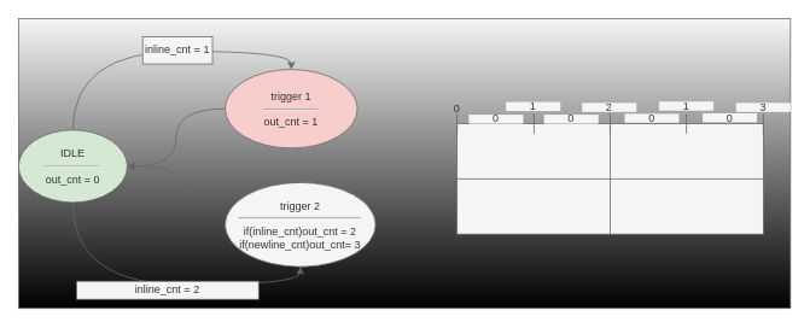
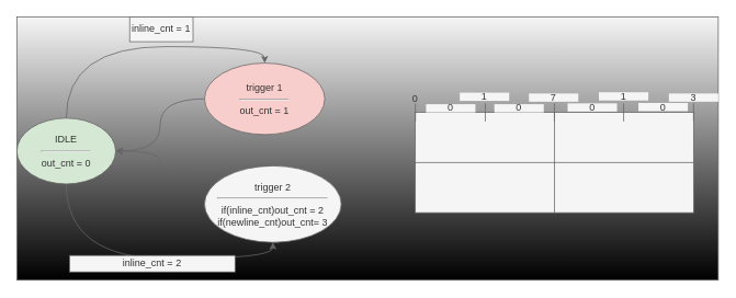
  <mxCell id="0" />
  <mxCell id="1" parent="0" />
  <mxCell id="2" value="" style="group;movable=1;resizable=1;rotatable=1;deletable=1;editable=1;connectable=1;noLabel=1;fillColor=#f5f5f5;fontColor=#333333;strokeColor=#666666;fillStyle=auto;gradientColor=default;" vertex="1" connectable="0" parent="1"><mxGeometry x="20" y="20" width="852" height="320" as="geometry" /></mxCell>
  <mxCell id="3" value="IDLE&lt;hr&gt;out_cnt = 0" style="ellipse;whiteSpace=wrap;html=1;fillColor=#d5e8d4;fontColor=#333333;strokeColor=#666666;movable=1;resizable=1;rotatable=1;deletable=1;editable=1;connectable=1;" parent="2" vertex="1"><mxGeometry y="123" width="120" height="80" as="geometry" /></mxCell>
  <mxCell id="4" style="edgeStyle=orthogonalEdgeStyle;rounded=0;orthogonalLoop=1;jettySize=auto;html=1;entryX=1;entryY=0.5;entryDx=0;entryDy=0;curved=1;fillColor=#f5f5f5;strokeColor=#666666;movable=1;resizable=1;rotatable=1;deletable=1;editable=1;connectable=1;" parent="2" source="5" target="3" edge="1"><mxGeometry relative="1" as="geometry" /></mxCell>
  <mxCell id="5" value="trigger 1&lt;hr&gt;out_cnt = 1" style="ellipse;whiteSpace=wrap;html=1;fillColor=#f8cecc;fontColor=#333333;strokeColor=#666666;movable=1;resizable=1;rotatable=1;deletable=1;editable=1;connectable=1;" parent="2" vertex="1"><mxGeometry x="228" y="56" width="146" height="87" as="geometry" /></mxCell>
  <mxCell id="6" style="edgeStyle=orthogonalEdgeStyle;rounded=0;orthogonalLoop=1;jettySize=auto;html=1;exitX=0.5;exitY=0;exitDx=0;exitDy=0;entryX=0.5;entryY=0;entryDx=0;entryDy=0;curved=1;fillColor=#f5f5f5;strokeColor=#666666;movable=1;resizable=1;rotatable=1;deletable=1;editable=1;connectable=1;" parent="2" source="3" target="5" edge="1"><mxGeometry relative="1" as="geometry" /></mxCell>
  <mxCell id="7" style="edgeStyle=orthogonalEdgeStyle;rounded=0;orthogonalLoop=1;jettySize=auto;html=1;exitX=0.5;exitY=0;exitDx=0;exitDy=0;entryX=1;entryY=0.5;entryDx=0;entryDy=0;curved=1;fillColor=#f5f5f5;strokeColor=#666666;movable=1;resizable=1;rotatable=1;deletable=1;editable=1;connectable=1;" parent="2" source="8" target="3" edge="1"><mxGeometry relative="1" as="geometry"><Array as="points"><mxPoint x="288" y="188" /><mxPoint x="174" y="188" /><mxPoint x="174" y="163" /></Array></mxGeometry></mxCell>
  <mxCell id="8" value="trigger 2&lt;hr&gt;if(inline_cnt)out_cnt = 2&lt;br&gt;if(newline_cnt)out_cnt= 3" style="ellipse;whiteSpace=wrap;html=1;fillColor=#f5f5f5;fontColor=#333333;strokeColor=#666666;movable=1;resizable=1;rotatable=1;deletable=1;editable=1;connectable=1;" parent="2" vertex="1"><mxGeometry x="228" y="181" width="166" height="93" as="geometry" /></mxCell>
  <mxCell id="9" style="edgeStyle=orthogonalEdgeStyle;rounded=0;orthogonalLoop=1;jettySize=auto;html=1;exitX=0.5;exitY=1;exitDx=0;exitDy=0;entryX=0.5;entryY=1;entryDx=0;entryDy=0;curved=1;fillColor=#f5f5f5;strokeColor=#666666;movable=1;resizable=1;rotatable=1;deletable=1;editable=1;connectable=1;" parent="2" source="3" target="8" edge="1"><mxGeometry relative="1" as="geometry" /></mxCell>
  <mxCell id="10" value="" style="rounded=0;whiteSpace=wrap;html=1;fillColor=#f5f5f5;fontColor=#333333;strokeColor=#666666;movable=1;resizable=1;rotatable=1;deletable=1;editable=1;connectable=1;" parent="2" vertex="1"><mxGeometry x="484" y="116" width="338" height="122" as="geometry" /></mxCell>
  <mxCell id="11" value="" style="endArrow=none;html=1;rounded=0;entryX=0.5;entryY=0;entryDx=0;entryDy=0;exitX=0.5;exitY=1;exitDx=0;exitDy=0;fillColor=#f5f5f5;strokeColor=#666666;movable=1;resizable=1;rotatable=1;deletable=1;editable=1;connectable=1;" parent="2" source="10" target="10" edge="1"><mxGeometry width="50" height="50" relative="1" as="geometry"><mxPoint x="665" y="225" as="sourcePoint" /><mxPoint x="715" y="175" as="targetPoint" /></mxGeometry></mxCell>
  <mxCell id="12" value="" style="endArrow=none;html=1;rounded=0;entryX=1;entryY=0.5;entryDx=0;entryDy=0;exitX=0;exitY=0.5;exitDx=0;exitDy=0;fillColor=#f5f5f5;strokeColor=#666666;movable=1;resizable=1;rotatable=1;deletable=1;editable=1;connectable=1;" parent="2" source="10" target="10" edge="1"><mxGeometry width="50" height="50" relative="1" as="geometry"><mxPoint x="613" y="345" as="sourcePoint" /><mxPoint x="613" y="223" as="targetPoint" /></mxGeometry></mxCell>
  <mxCell id="13" value="" style="endArrow=none;html=1;rounded=0;fillColor=#f5f5f5;strokeColor=#666666;movable=1;resizable=1;rotatable=1;deletable=1;editable=1;connectable=1;" parent="2" edge="1"><mxGeometry width="50" height="50" relative="1" as="geometry"><mxPoint x="569" y="105" as="sourcePoint" /><mxPoint x="569" y="127" as="targetPoint" /></mxGeometry></mxCell>
  <mxCell id="14" value="" style="endArrow=none;html=1;rounded=0;fillColor=#f5f5f5;strokeColor=#666666;movable=1;resizable=1;rotatable=1;deletable=1;editable=1;connectable=1;" parent="2" edge="1"><mxGeometry width="50" height="50" relative="1" as="geometry"><mxPoint x="652.92" y="105" as="sourcePoint" /><mxPoint x="652.92" y="127" as="targetPoint" /></mxGeometry></mxCell>
  <mxCell id="15" value="" style="endArrow=none;html=1;rounded=0;fillColor=#f5f5f5;strokeColor=#666666;movable=1;resizable=1;rotatable=1;deletable=1;editable=1;connectable=1;" parent="2" edge="1"><mxGeometry width="50" height="50" relative="1" as="geometry"><mxPoint x="737" y="105" as="sourcePoint" /><mxPoint x="737" y="127" as="targetPoint" /></mxGeometry></mxCell>
  <mxCell id="16" value="" style="endArrow=none;html=1;rounded=0;fillColor=#f5f5f5;strokeColor=#666666;movable=1;resizable=1;rotatable=1;deletable=1;editable=1;connectable=1;" parent="2" edge="1"><mxGeometry width="50" height="50" relative="1" as="geometry"><mxPoint x="822" y="105" as="sourcePoint" /><mxPoint x="822" y="127" as="targetPoint" /></mxGeometry></mxCell>
  <mxCell id="17" value="" style="endArrow=none;html=1;rounded=0;fillColor=#f5f5f5;strokeColor=#666666;movable=1;resizable=1;rotatable=1;deletable=1;editable=1;connectable=1;" parent="2" edge="1"><mxGeometry width="50" height="50" relative="1" as="geometry"><mxPoint x="484" y="105" as="sourcePoint" /><mxPoint x="484" y="127" as="targetPoint" /></mxGeometry></mxCell>
  <mxCell id="18" value="0" style="text;html=1;align=center;verticalAlign=middle;whiteSpace=wrap;rounded=0;fillColor=none;fontColor=#333333;strokeColor=none;movable=1;resizable=1;rotatable=1;deletable=1;editable=1;connectable=1;" parent="2" vertex="1"><mxGeometry x="454" y="94.5" width="60" height="10" as="geometry" /></mxCell>
  <mxCell id="19" value="1" style="text;html=1;align=center;verticalAlign=middle;whiteSpace=wrap;rounded=0;fillColor=#f5f5f5;fontColor=#333333;strokeColor=none;movable=1;resizable=1;rotatable=1;deletable=1;editable=1;connectable=1;" parent="2" vertex="1"><mxGeometry x="538" y="92" width="60" height="10" as="geometry" /></mxCell>
  <mxCell id="20" value="0" style="text;html=1;align=center;verticalAlign=middle;whiteSpace=wrap;rounded=0;fillColor=#f5f5f5;fontColor=#333333;strokeColor=none;movable=1;resizable=1;rotatable=1;deletable=1;editable=1;connectable=1;" parent="2" vertex="1"><mxGeometry x="497" y="106" width="60" height="10" as="geometry" /></mxCell>
- <mxCell id="21" value="2" style="text;html=1;align=center;verticalAlign=middle;whiteSpace=wrap;rounded=0;fillColor=#f5f5f5;fontColor=#333333;strokeColor=none;movable=1;resizable=1;rotatable=1;deletable=1;editable=1;connectable=1;" parent="2" vertex="1"><mxGeometry x="622" y="93" width="60" height="10" as="geometry" /></mxCell>
+ <mxCell id="21" value="7" style="text;html=1;align=center;verticalAlign=middle;whiteSpace=wrap;rounded=0;fillColor=#f5f5f5;fontColor=#333333;strokeColor=none;movable=1;resizable=1;rotatable=1;deletable=1;editable=1;connectable=1;" parent="2" vertex="1"><mxGeometry x="622" y="93" width="60" height="10" as="geometry" /></mxCell>
  <mxCell id="22" value="1" style="text;html=1;align=center;verticalAlign=middle;whiteSpace=wrap;rounded=0;fillColor=#f5f5f5;fontColor=#333333;strokeColor=none;movable=1;resizable=1;rotatable=1;deletable=1;editable=1;connectable=1;" parent="2" vertex="1"><mxGeometry x="707" y="91.5" width="60" height="10" as="geometry" /></mxCell>
  <mxCell id="23" value="3" style="text;html=1;align=center;verticalAlign=middle;whiteSpace=wrap;rounded=0;fillColor=#f5f5f5;fontColor=#333333;strokeColor=none;movable=1;resizable=1;rotatable=1;deletable=1;editable=1;connectable=1;" parent="2" vertex="1"><mxGeometry x="792" y="93" width="60" height="10" as="geometry" /></mxCell>
  <mxCell id="24" value="0" style="text;html=1;align=center;verticalAlign=middle;whiteSpace=wrap;rounded=0;fillColor=#f5f5f5;fontColor=#333333;strokeColor=none;movable=1;resizable=1;rotatable=1;deletable=1;editable=1;connectable=1;" parent="2" vertex="1"><mxGeometry x="580" y="106" width="60" height="10" as="geometry" /></mxCell>
  <mxCell id="25" value="0" style="text;html=1;align=center;verticalAlign=middle;whiteSpace=wrap;rounded=0;fillColor=#f5f5f5;fontColor=#333333;strokeColor=none;movable=1;resizable=1;rotatable=1;deletable=1;editable=1;connectable=1;" parent="2" vertex="1"><mxGeometry x="669" y="105" width="60" height="10" as="geometry" /></mxCell>
  <mxCell id="26" value="0" style="text;html=1;align=center;verticalAlign=middle;whiteSpace=wrap;rounded=0;fillColor=#f5f5f5;fontColor=#333333;strokeColor=none;movable=1;resizable=1;rotatable=1;deletable=1;editable=1;connectable=1;" parent="2" vertex="1"><mxGeometry x="755" y="104.5" width="60" height="10" as="geometry" /></mxCell>
- <mxCell id="27" value="inline_cnt = 1" style="text;html=1;align=center;verticalAlign=middle;whiteSpace=wrap;rounded=0;fillColor=#f5f5f5;fontColor=#333333;strokeColor=#666666;movable=1;resizable=1;rotatable=1;deletable=1;editable=1;connectable=1;" parent="2" vertex="1"><mxGeometry x="137" y="20" width="77" height="30" as="geometry" /></mxCell>
+ <mxCell id="27" value="inline_cnt = 1" style="text;html=1;align=center;verticalAlign=middle;whiteSpace=wrap;rounded=0;fillColor=#f5f5f5;fontColor=#333333;strokeColor=#666666;movable=1;resizable=1;rotatable=1;deletable=1;editable=1;connectable=1;" parent="2" vertex="1"><mxGeometry x="137" width="77" height="30" as="geometry" /></mxCell>
  <mxCell id="28" value="inline_cnt = 2" style="text;html=1;align=center;verticalAlign=middle;whiteSpace=wrap;rounded=0;fillColor=#f5f5f5;fontColor=#333333;strokeColor=#666666;movable=1;resizable=1;rotatable=1;deletable=1;editable=1;connectable=1;" parent="2" vertex="1"><mxGeometry x="64" y="290" width="201" height="20" as="geometry" /></mxCell>
